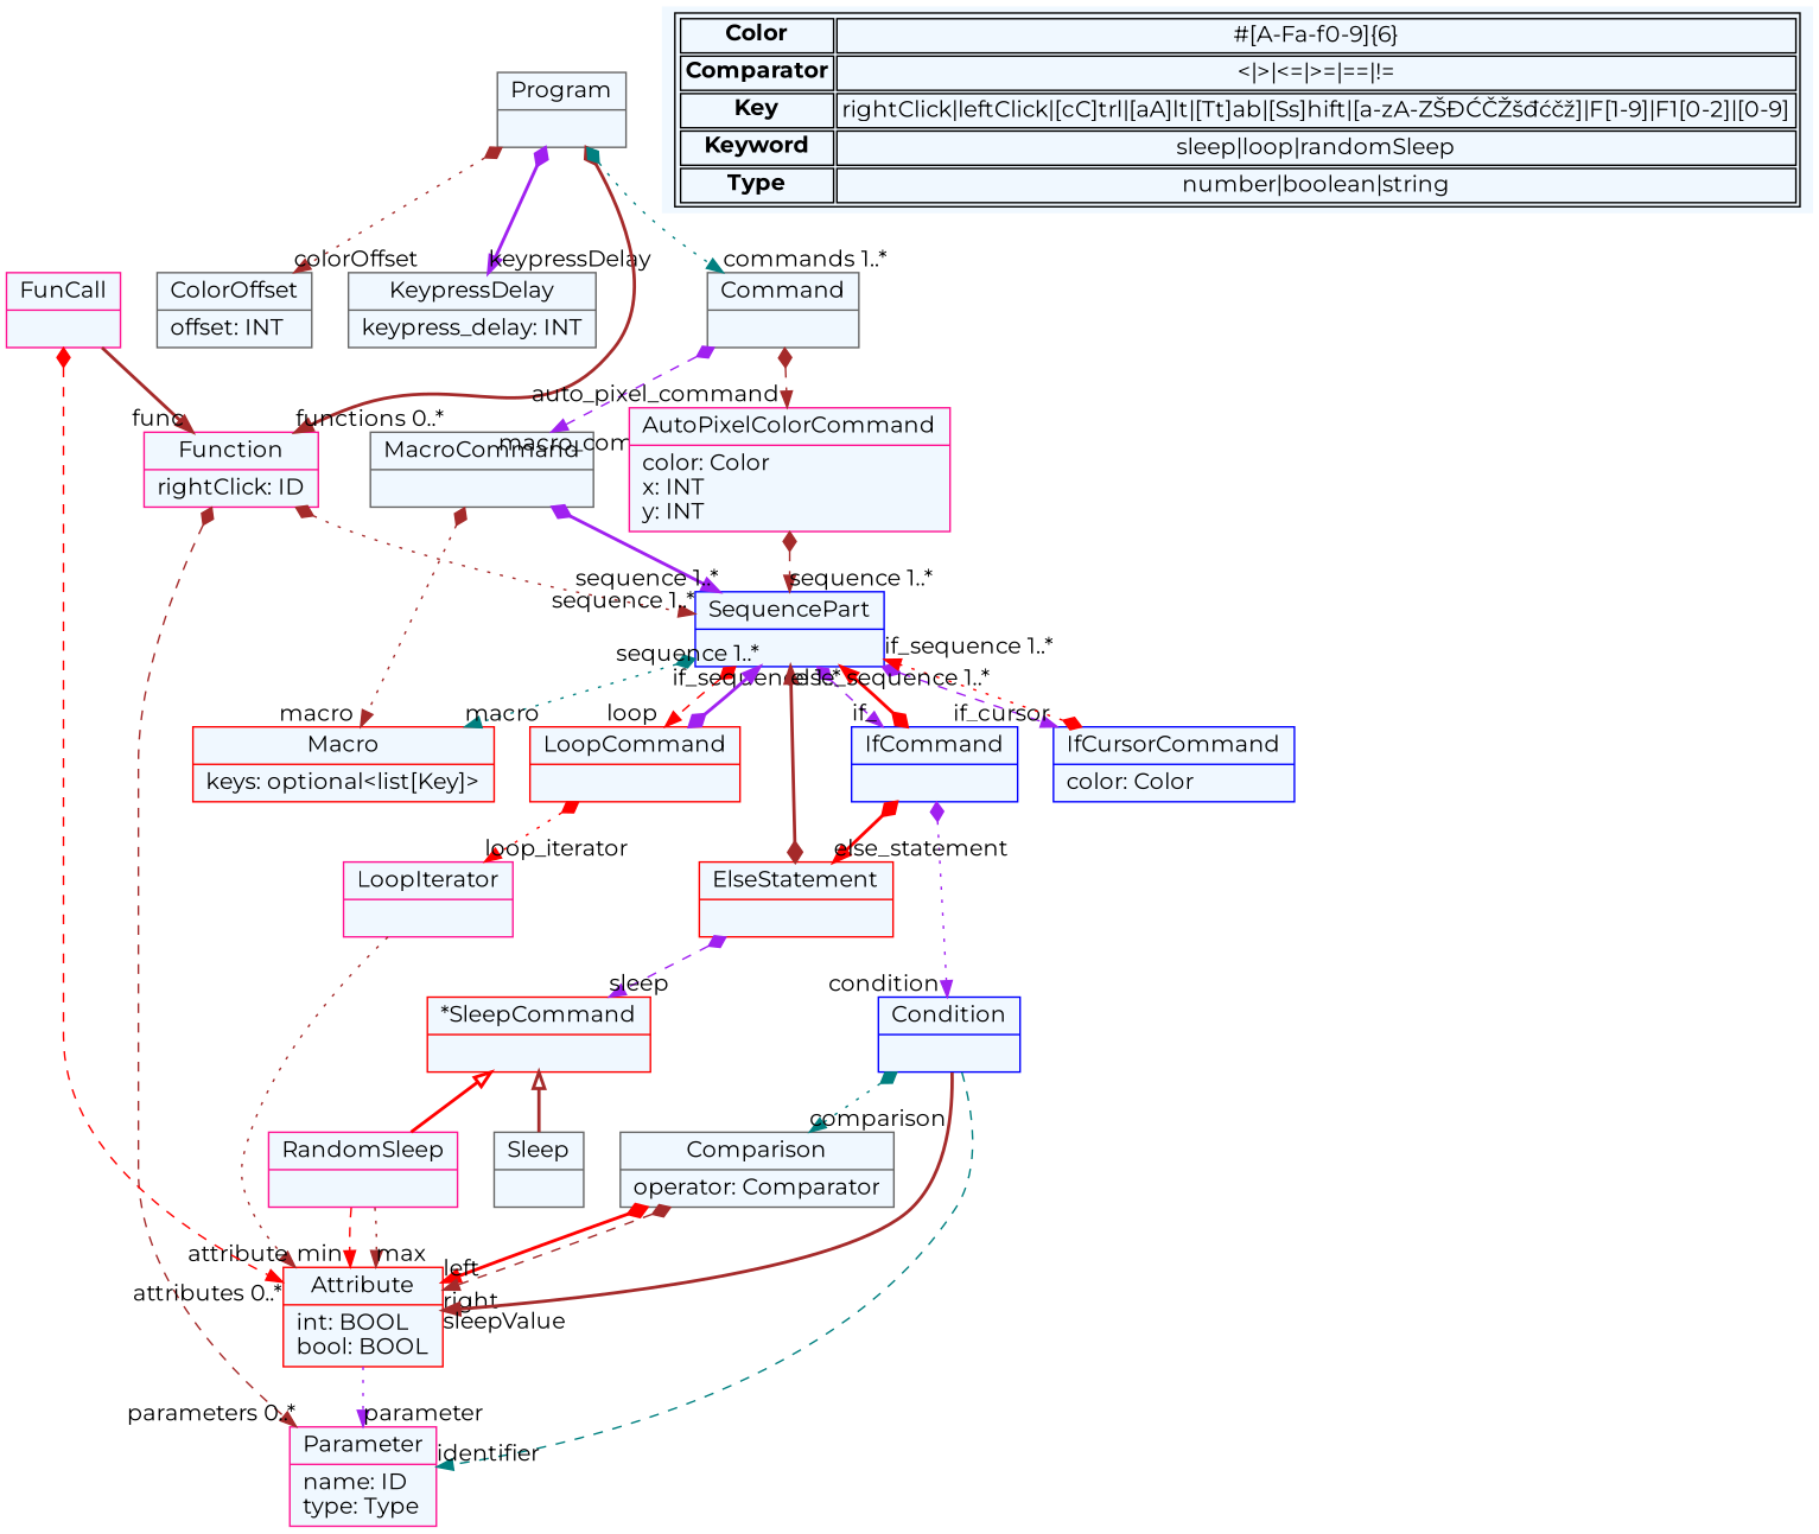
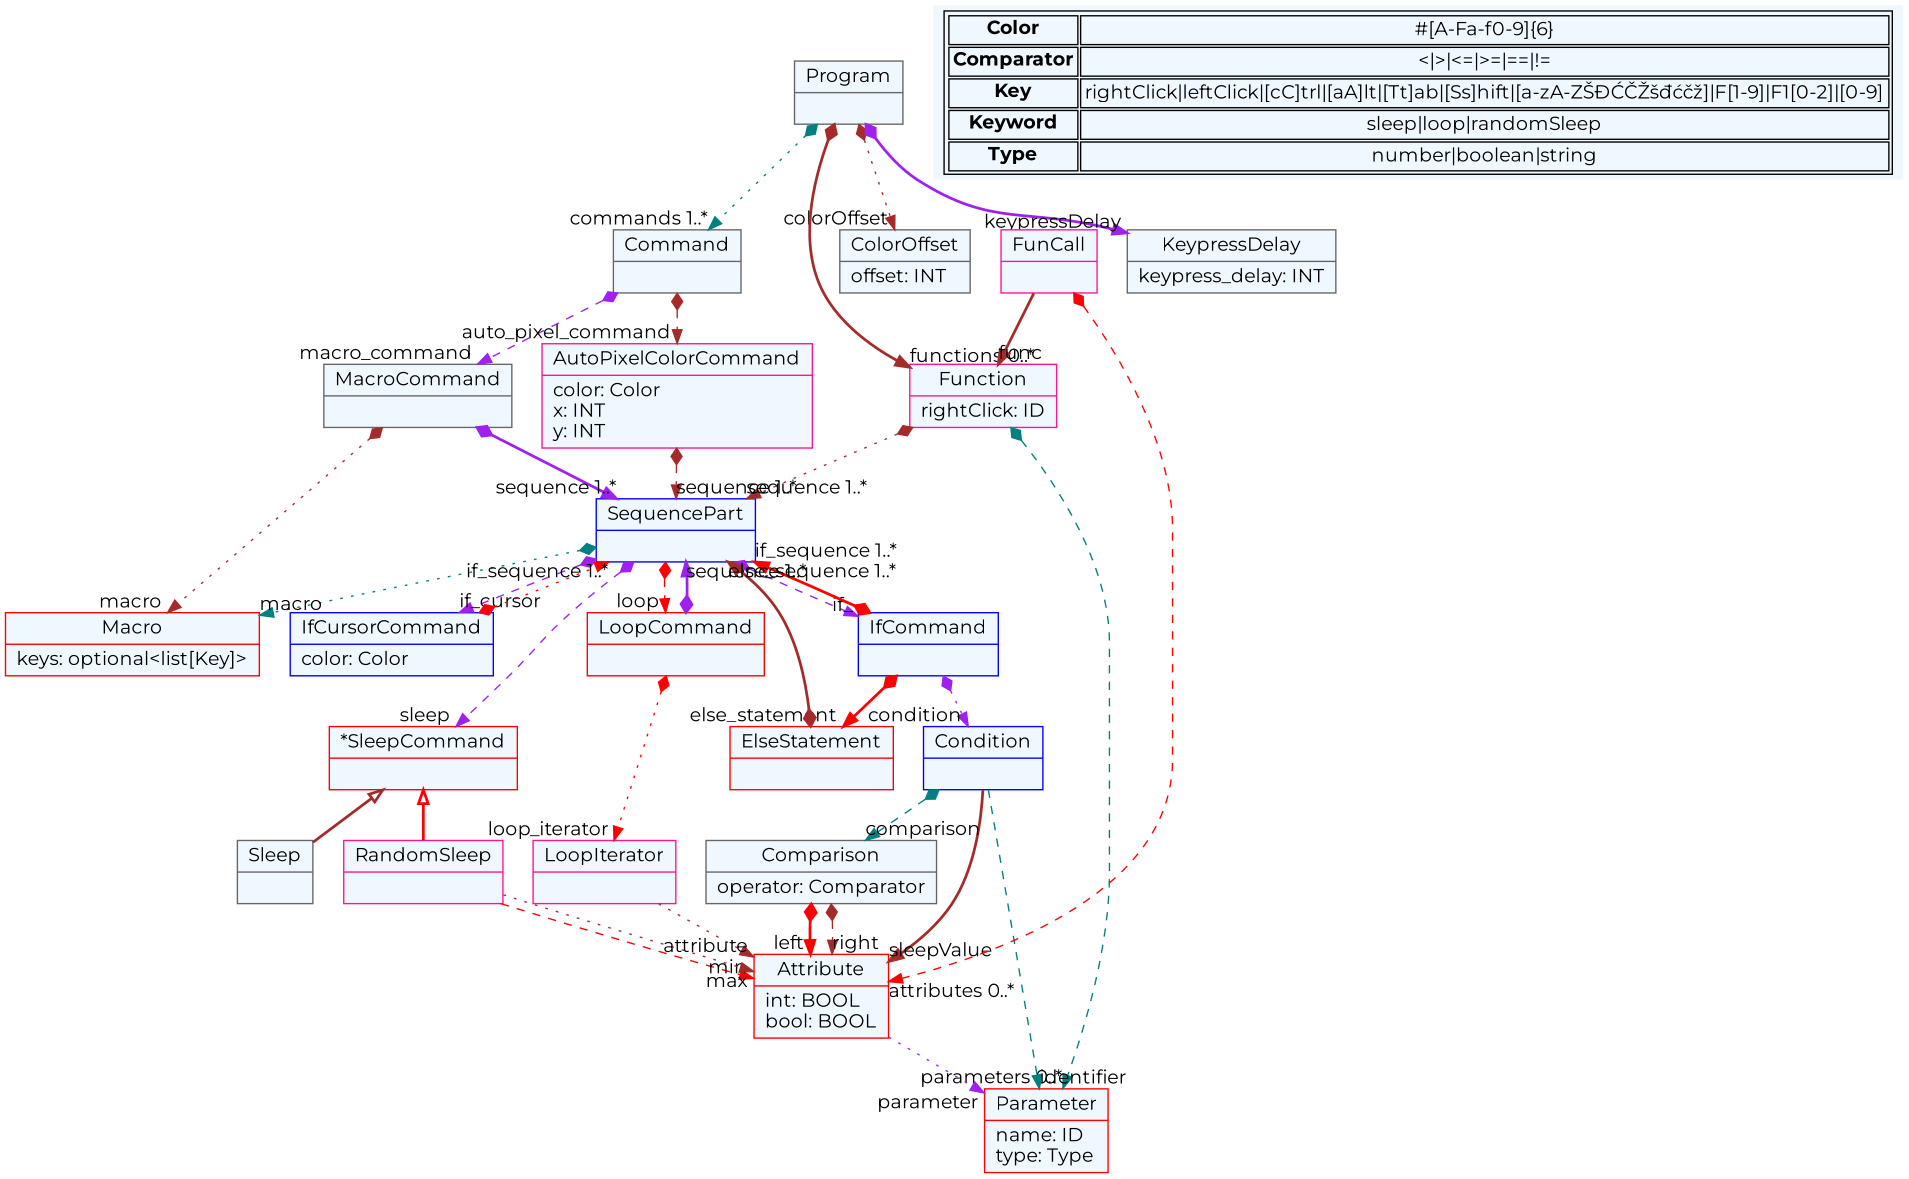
  digraph {
    fontname=Montserrat
    fontsize=8
    nodesep=0.3
    node [color=gray40 fillcolor=aliceblue fontname=Montserrat shape=record style=filled]
    edge [arrowtail=diamond color=brown dir=both fontname=Montserrat headlabel="sequence 1..*" style=dotted]
    n1 [label="{Program|}"]
    n2 [label="{ColorOffset|offset: INT\l}"]
    n3 [label="{KeypressDelay|keypress_delay: INT\l}"]
    n4 [color=deeppink label="{Function|rightClick: ID\l}"]
    n5 [label="{Command|}"]
-   n6 [color=deeppink label="{Parameter|name: ID\ltype: Type\l}"]
+   n6 [color=red label="{Parameter|name: ID\ltype: Type\l}"]
    n7 [color=blue label="{SequencePart|}"]
    n8 [label="{MacroCommand|}"]
    n9 [color=deeppink label="{AutoPixelColorCommand|color: Color\lx: INT\ly: INT\l}"]
    n10 [color=red label="{Attribute|int: BOOL\lbool: BOOL\l}"]
    n11 [color=red label="{Macro|keys: optional\<list[Key]\>\l}"]
    n12 [color=blue label="{IfCommand|}"]
    n13 [color=blue label="{IfCursorCommand|color: Color\l}"]
    n14 [color=red label="{*SleepCommand|}"]
    n15 [color=red label="{LoopCommand|}"]
    n16 [label="{Comparison|operator: Comparator\l}"]
    n17 [color=blue label="{Condition|}"]
    n18 [color=red label="{ElseStatement|}"]
    n19 [color=deeppink label="{RandomSleep|}"]
    n20 [label="{Sleep|}"]
    n21 [color=deeppink label="{LoopIterator|}"]
    n22 [color=deeppink label="{FunCall|}"]
    n23 [label=< <table> 	<tr> 		<td><b>Color</b></td><td>#[A-Fa-f0-9]{6}</td> 	</tr> 	<tr> 		<td><b>Comparator</b></td><td>&lt;|&gt;|&lt;=|&gt;=|==|!=</td> 	</tr> 	<tr> 		<td><b>Key</b></td><td>rightClick|leftClick|[cC]trl|[aA]lt|[Tt]ab|[Ss]hift|[a-zA-ZŠĐĆČŽšđćčž]|F[1-9]|F1[0-2]|[0-9]</td> 	</tr> 	<tr> 		<td><b>Keyword</b></td><td>sleep|loop|randomSleep</td> 	</tr> 	<tr> 		<td><b>Type</b></td><td>number|boolean|string</td> 	</tr> </table> > shape=plaintext color=""]
    n1 -> n2 [headlabel="colorOffset "]
    n1 -> n3 [color=purple headlabel="keypressDelay " style=bold]
    n1 -> n4 [headlabel="functions 0..*" style=bold]
    n1 -> n5 [color=teal headlabel="commands 1..*"]
-   n4 -> n6 [headlabel="parameters 0..*" style=dashed]
+   n4 -> n6 [color=teal headlabel="parameters 0..*" style=dashed]
    n4 -> n7
    n5 -> n8 [color=purple headlabel="macro_command " style=dashed]
    n5 -> n9 [headlabel="auto_pixel_command " style=dashed]
    n7 -> n11 [color=teal headlabel="macro "]
    n7 -> n12 [color=purple headlabel="if_ " style=dashed]
    n7 -> n13 [color=purple headlabel="if_cursor " style=dashed]
-   n18 -> n14 [color=purple headlabel="sleep " style=dashed]
+   n7 -> n14 [color=purple headlabel="sleep " style=dashed]
    n7 -> n15 [color=red headlabel="loop " style=dashed]
    n8 -> n7 [color=purple style=bold]
    n8 -> n11 [headlabel="macro "]
    n9 -> n7 [style=dashed]
    n10 -> n6 [arrowtail=empty color=purple dir=black headlabel="parameter "]
    n12 -> n7 [color=red headlabel="if_sequence 1..*" style=bold]
    n12 -> n17 [color=purple headlabel="condition "]
    n12 -> n18 [color=red headlabel="else_statement " style=bold]
    n13 -> n7 [color=red headlabel="if_sequence 1..*"]
    n14 -> n19 [arrowtail=empty color=red dir=back style=bold headlabel=""]
    n14 -> n20 [arrowtail=empty dir=back style=bold headlabel=""]
    n15 -> n7 [color=purple style=bold]
    n15 -> n21 [color=red headlabel="loop_iterator "]
    n16 -> n10 [color=red headlabel="left " style=bold]
    n16 -> n10 [headlabel="right " style=dashed]
    n17 -> n6 [arrowtail=empty color=teal dir=black headlabel="identifier " style=dashed]
    n17 -> n10 [arrowtail=empty dir=black headlabel="sleepValue " style=bold]
-   n17 -> n16 [color=teal headlabel="comparison "]
+   n17 -> n16 [color=teal headlabel="comparison " style=dashed]
    n18 -> n7 [headlabel="else_sequence 1..*" style=bold]
    n19 -> n10 [arrowtail=empty color=red dir=black headlabel="min " style=dashed]
    n19 -> n10 [arrowtail=empty dir=black headlabel="max "]
    n21 -> n10 [arrowtail=empty dir=black headlabel="attribute "]
    n22 -> n4 [arrowtail=empty dir=black headlabel="func " style=bold]
    n22 -> n10 [color=red headlabel="attributes 0..*" style=dashed]
  }
